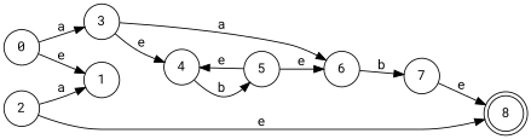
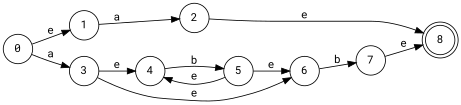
  strict digraph {
    fontname="Roboto Mono"
    rankdir=LR
    node [fontname="Roboto Mono" shape=circle]
    edge [fontname="Roboto Mono"]
    0
    1
    3
    2
    4
    6
    8 [shape=doublecircle]
    5
    7
    0 -> 1 [label=e]
    0 -> 3 [label=a]
-   2 -> 1 [label=a]
+   1 -> 2 [label=a]
    3 -> 4 [label=e]
-   3 -> 6 [label=a]
+   3 -> 6 [label=e]
    2 -> 8 [label=e]
    4 -> 5 [label=b]
    6 -> 7 [label=b]
    5 -> 4 [label=e]
    5 -> 6 [label=e]
    7 -> 8 [label=e]
  }
